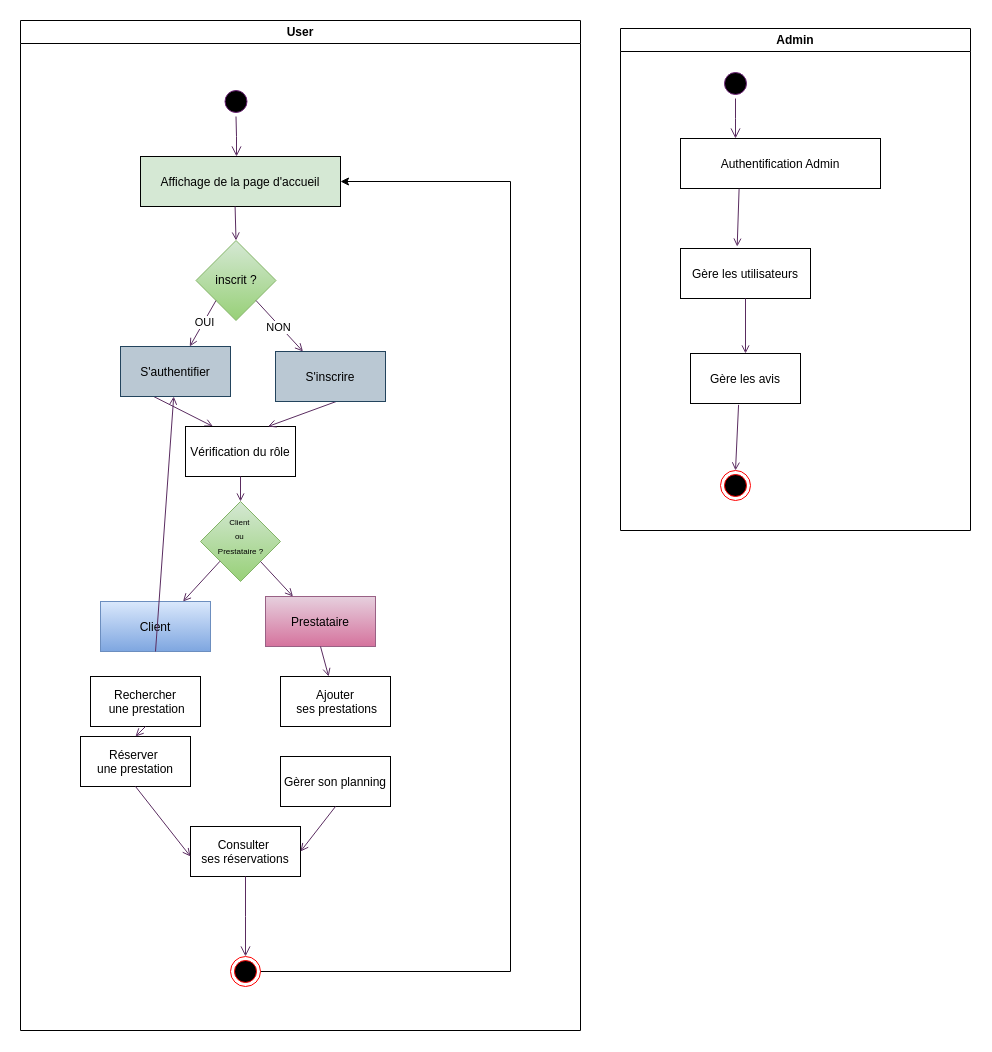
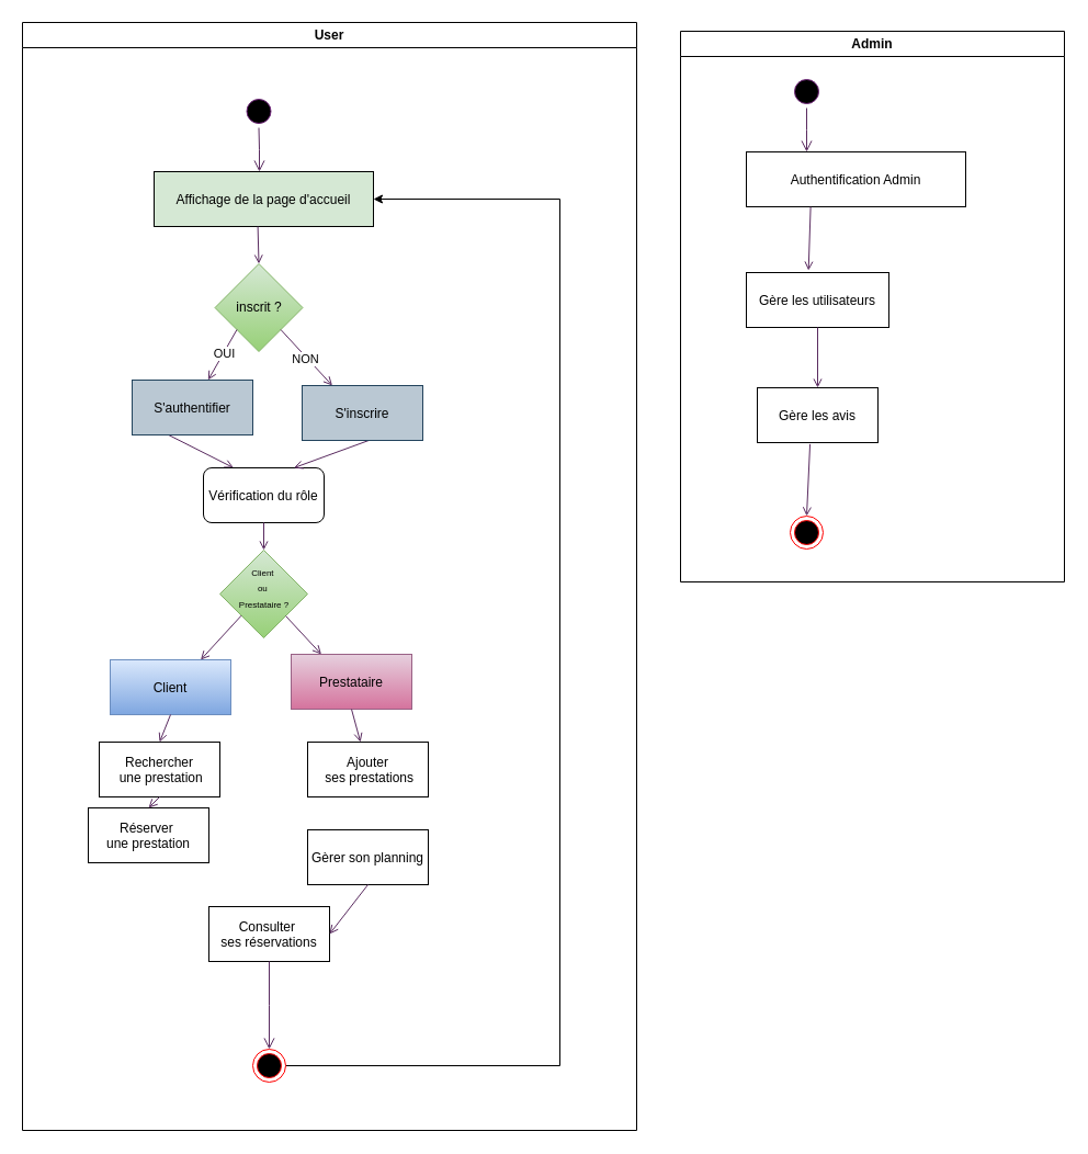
  <mxCell id="0" />
  <mxCell id="1" parent="0" />
  <mxCell id="2" value="User" style="swimlane;whiteSpace=wrap;startSize=23;container=0;" parent="1" vertex="1"><mxGeometry x="20" y="20" width="560" height="1010" as="geometry" /></mxCell>
  <mxCell id="3" value="" style="endArrow=open;strokeColor=light-dark(#5a2c60, #ff9090);endFill=1;rounded=0;exitX=0.28;exitY=0.976;exitDx=0;exitDy=0;exitPerimeter=0;entryX=0.25;entryY=0;entryDx=0;entryDy=0;" parent="2" source="7" target="4" edge="1"><mxGeometry relative="1" as="geometry"><mxPoint x="130" y="376" as="sourcePoint" /><mxPoint x="130" y="416" as="targetPoint" /></mxGeometry></mxCell>
- <mxCell id="4" value="Vérification du rôle" style="container=0;" parent="2" vertex="1"><mxGeometry x="165" y="406" width="110" height="50" as="geometry" /></mxCell>
+ <mxCell id="4" value="Vérification du rôle" style="container=0;rounded=1;" parent="2" vertex="1"><mxGeometry x="165" y="406" width="110" height="50" as="geometry" /></mxCell>
  <mxCell id="5" value="" style="endArrow=open;strokeColor=light-dark(#5a2c60, #ff9090);endFill=1;rounded=0;exitX=0.581;exitY=0.977;exitDx=0;exitDy=0;exitPerimeter=0;entryX=0.75;entryY=0;entryDx=0;entryDy=0;" parent="2" source="10" target="4" edge="1"><mxGeometry relative="1" as="geometry"><mxPoint x="310" y="427" as="sourcePoint" /><mxPoint x="310" y="406" as="targetPoint" /></mxGeometry></mxCell>
  <mxCell id="6" value="inscrit ?" style="rhombus;whiteSpace=wrap;html=1;container=0;fillColor=#d5e8d4;strokeColor=#82b366;gradientColor=#97d077;" parent="2" vertex="1"><mxGeometry x="175.5" y="220" width="80" height="80" as="geometry" /></mxCell>
  <mxCell id="7" value="S'authentifier" style="container=0;fillColor=#bac8d3;strokeColor=#23445d;" parent="2" vertex="1"><mxGeometry x="100" y="326" width="110" height="50" as="geometry" /></mxCell>
  <mxCell id="8" value="" style="endArrow=open;strokeColor=light-dark(#5a2c60, #ff9090);endFill=1;rounded=0;exitX=0;exitY=1;exitDx=0;exitDy=0;" parent="2" source="6" target="7" edge="1"><mxGeometry relative="1" as="geometry"><mxPoint x="168.81" y="294.0" as="sourcePoint" /></mxGeometry></mxCell>
  <mxCell id="9" value="OUI" style="edgeLabel;html=1;align=center;verticalAlign=middle;resizable=0;points=[];container=0;" parent="8" vertex="1" connectable="0"><mxGeometry x="-0.029" y="1" relative="1" as="geometry"><mxPoint y="-2" as="offset" /></mxGeometry></mxCell>
  <mxCell id="10" value="S'inscrire" style="container=0;fillColor=#bac8d3;strokeColor=#23445d;" parent="2" vertex="1"><mxGeometry x="255" y="331" width="110" height="50" as="geometry" /></mxCell>
  <mxCell id="11" value="" style="endArrow=open;strokeColor=light-dark(#5a2c60, #ff9090);endFill=1;rounded=0;exitX=1;exitY=1;exitDx=0;exitDy=0;entryX=0.25;entryY=0;entryDx=0;entryDy=0;" parent="2" source="6" target="10" edge="1"><mxGeometry relative="1" as="geometry"><mxPoint x="267" y="326" as="sourcePoint" /><mxPoint x="305.5" y="376" as="targetPoint" /></mxGeometry></mxCell>
  <mxCell id="12" value="NON" style="edgeLabel;html=1;align=center;verticalAlign=middle;resizable=0;points=[];container=0;" parent="11" vertex="1" connectable="0"><mxGeometry x="-0.017" y="-2" relative="1" as="geometry"><mxPoint as="offset" /></mxGeometry></mxCell>
  <mxCell id="13" value="" style="rhombus;whiteSpace=wrap;html=1;container=0;fillColor=#d5e8d4;gradientColor=#97d077;strokeColor=#82b366;" parent="2" vertex="1"><mxGeometry x="180" y="481" width="80" height="80" as="geometry" /></mxCell>
  <mxCell id="14" value="" style="endArrow=open;strokeColor=light-dark(#5a2c60, #ff9090);endFill=1;rounded=0;exitX=0.5;exitY=1;exitDx=0;exitDy=0;entryX=0.5;entryY=0;entryDx=0;entryDy=0;" parent="2" source="4" target="13" edge="1"><mxGeometry relative="1" as="geometry"><mxPoint x="318" y="386" as="sourcePoint" /><mxPoint x="320" y="426" as="targetPoint" /></mxGeometry></mxCell>
  <mxCell id="15" value="&lt;font style=&quot;font-size: 8px;&quot;&gt;Client&amp;nbsp;&lt;/font&gt;&lt;div&gt;&lt;font style=&quot;font-size: 8px;&quot;&gt;ou&amp;nbsp;&lt;/font&gt;&lt;/div&gt;&lt;div&gt;&lt;font style=&quot;font-size: 8px;&quot;&gt;Prestataire ?&lt;/font&gt;&lt;/div&gt;" style="text;html=1;align=center;verticalAlign=middle;whiteSpace=wrap;rounded=0;" parent="2" vertex="1"><mxGeometry x="187.75" y="490" width="64.5" height="50" as="geometry" /></mxCell>
  <mxCell id="16" value="Affichage de la page d'accueil" style="container=0;fillColor=#d5e8d4;" parent="2" vertex="1"><mxGeometry x="120" y="136" width="200" height="50" as="geometry" /></mxCell>
  <mxCell id="17" value="" style="endArrow=open;strokeColor=light-dark(#5a2c60, #ff9090);endFill=1;rounded=0;exitX=0.473;exitY=1;exitDx=0;exitDy=0;exitPerimeter=0;entryX=0.5;entryY=0;entryDx=0;entryDy=0;" parent="2" source="16" target="6" edge="1"><mxGeometry relative="1" as="geometry"><mxPoint x="229" y="216" as="targetPoint" /></mxGeometry></mxCell>
  <mxCell id="18" value="" style="ellipse;shape=startState;fillColor=#000000;strokeColor=light-dark(#70247a, #FF9090);container=0;" parent="2" vertex="1"><mxGeometry x="200.5" y="66" width="30" height="30" as="geometry" /></mxCell>
  <mxCell id="19" value="" style="edgeStyle=elbowEdgeStyle;elbow=horizontal;verticalAlign=bottom;endArrow=open;endSize=8;strokeColor=light-dark(#5a2c60, #ff9090);endFill=1;rounded=0" parent="2" source="18" target="16" edge="1"><mxGeometry x="160" y="64" as="geometry"><mxPoint x="175" y="134" as="targetPoint" /></mxGeometry></mxCell>
  <mxCell id="20" style="edgeStyle=elbowEdgeStyle;rounded=0;orthogonalLoop=1;jettySize=auto;html=1;exitX=1;exitY=0.5;exitDx=0;exitDy=0;elbow=vertical;entryX=1;entryY=0.5;entryDx=0;entryDy=0;" parent="2" source="21" target="16" edge="1"><mxGeometry relative="1" as="geometry"><mxPoint x="460" y="156" as="targetPoint" /><Array as="points"><mxPoint x="490" y="556" /></Array></mxGeometry></mxCell>
  <mxCell id="21" value="" style="ellipse;html=1;shape=endState;fillColor=#000000;strokeColor=#ff0000;container=0;" parent="2" vertex="1"><mxGeometry x="210" y="936" width="30" height="30" as="geometry" /></mxCell>
  <mxCell id="22" value="Client" style="container=0;fillColor=#dae8fc;gradientColor=#7ea6e0;strokeColor=#6c8ebf;" parent="2" vertex="1"><mxGeometry x="80" y="581" width="110" height="50" as="geometry" /></mxCell>
  <mxCell id="23" value="Prestataire" style="container=0;fillColor=#e6d0de;gradientColor=#d5739d;strokeColor=#996185;" parent="2" vertex="1"><mxGeometry x="245" y="576" width="110" height="50" as="geometry" /></mxCell>
  <mxCell id="24" value="Rechercher&#10; une prestation" style="container=0;" parent="2" vertex="1"><mxGeometry x="70" y="656" width="110" height="50" as="geometry" /></mxCell>
  <mxCell id="25" value="Ajouter&#10; ses prestations" style="container=0;" parent="2" vertex="1"><mxGeometry x="260" y="656" width="110" height="50" as="geometry" /></mxCell>
  <mxCell id="26" value="Réserver &#10;une prestation" style="container=0;" parent="2" vertex="1"><mxGeometry x="60" y="716" width="110" height="50" as="geometry" /></mxCell>
  <mxCell id="27" value="Gèrer son planning" style="container=0;" parent="2" vertex="1"><mxGeometry x="260" y="736" width="110" height="50" as="geometry" /></mxCell>
  <mxCell id="28" value="Consulter &#10;ses réservations" style="container=0;" parent="2" vertex="1"><mxGeometry x="170" y="806" width="110" height="50" as="geometry" /></mxCell>
  <mxCell id="29" value="" style="endArrow=open;strokeColor=light-dark(#5a2c60, #ff9090);endFill=1;rounded=0;exitX=0.183;exitY=1.014;exitDx=0;exitDy=0;entryX=0.75;entryY=0;entryDx=0;entryDy=0;exitPerimeter=0;" parent="2" source="15" target="22" edge="1"><mxGeometry relative="1" as="geometry"><mxPoint x="230" y="466" as="sourcePoint" /><mxPoint x="230" y="491" as="targetPoint" /></mxGeometry></mxCell>
  <mxCell id="30" value="" style="endArrow=open;strokeColor=light-dark(#5a2c60, #ff9090);endFill=1;rounded=0;exitX=1;exitY=1;exitDx=0;exitDy=0;entryX=0.25;entryY=0;entryDx=0;entryDy=0;" parent="2" source="13" target="23" edge="1"><mxGeometry relative="1" as="geometry"><mxPoint x="210" y="551" as="sourcePoint" /><mxPoint x="163" y="586" as="targetPoint" /></mxGeometry></mxCell>
- <mxCell id="31" value="" style="endArrow=open;strokeColor=light-dark(#5a2c60, #ff9090);endFill=1;rounded=0;exitX=0.5;exitY=1;exitDx=0;exitDy=0;" parent="2" source="22" target="7" edge="1"><mxGeometry relative="1" as="geometry"><mxPoint x="210" y="551" as="sourcePoint" /><mxPoint x="163" y="586" as="targetPoint" /></mxGeometry></mxCell>
+ <mxCell id="31" value="" style="endArrow=open;strokeColor=light-dark(#5a2c60, #ff9090);endFill=1;rounded=0;exitX=0.5;exitY=1;exitDx=0;exitDy=0;entryX=0.5;entryY=0;entryDx=0;entryDy=0;" parent="2" source="22" target="24" edge="1"><mxGeometry relative="1" as="geometry"><mxPoint x="210" y="551" as="sourcePoint" /><mxPoint x="163" y="586" as="targetPoint" /></mxGeometry></mxCell>
  <mxCell id="32" value="" style="endArrow=open;strokeColor=light-dark(#5a2c60, #ff9090);endFill=1;rounded=0;exitX=0.5;exitY=1;exitDx=0;exitDy=0;entryX=0.5;entryY=0;entryDx=0;entryDy=0;" parent="2" source="24" target="26" edge="1"><mxGeometry relative="1" as="geometry"><mxPoint x="135" y="636" as="sourcePoint" /><mxPoint x="135" y="666" as="targetPoint" /></mxGeometry></mxCell>
- <mxCell id="33" value="" style="endArrow=open;strokeColor=light-dark(#5a2c60, #ff9090);endFill=1;rounded=0;exitX=0.5;exitY=1;exitDx=0;exitDy=0;entryX=0;entryY=0.6;entryDx=0;entryDy=0;entryPerimeter=0;" parent="2" source="26" target="28" edge="1"><mxGeometry relative="1" as="geometry"><mxPoint x="145" y="646" as="sourcePoint" /><mxPoint x="145" y="676" as="targetPoint" /></mxGeometry></mxCell>
  <mxCell id="34" value="" style="endArrow=open;strokeColor=light-dark(#5a2c60, #ff9090);endFill=1;rounded=0;exitX=0.5;exitY=1;exitDx=0;exitDy=0;" parent="2" source="23" target="25" edge="1"><mxGeometry relative="1" as="geometry"><mxPoint x="155" y="656" as="sourcePoint" /><mxPoint x="155" y="686" as="targetPoint" /></mxGeometry></mxCell>
  <mxCell id="35" value="" style="endArrow=open;strokeColor=light-dark(#5a2c60, #ff9090);endFill=1;rounded=0;exitX=0.5;exitY=1;exitDx=0;exitDy=0;entryX=1;entryY=0.5;entryDx=0;entryDy=0;" parent="2" source="27" target="28" edge="1"><mxGeometry relative="1" as="geometry"><mxPoint x="135" y="796" as="sourcePoint" /><mxPoint x="180" y="846" as="targetPoint" /></mxGeometry></mxCell>
  <mxCell id="36" value="" style="edgeStyle=elbowEdgeStyle;elbow=horizontal;verticalAlign=bottom;endArrow=open;endSize=8;strokeColor=light-dark(#5a2c60, #ff9090);endFill=1;rounded=0;exitX=0.5;exitY=1;exitDx=0;exitDy=0;entryX=0.5;entryY=0;entryDx=0;entryDy=0;" parent="2" source="28" target="21" edge="1"><mxGeometry x="100" y="-40" as="geometry"><mxPoint x="230.5" y="916" as="targetPoint" /><mxPoint x="230.5" y="876" as="sourcePoint" /></mxGeometry></mxCell>
  <mxCell id="37" value="Admin" style="swimlane;whiteSpace=wrap" parent="1" vertex="1"><mxGeometry x="620" y="28" width="350" height="502" as="geometry" /></mxCell>
  <mxCell id="38" value="" style="ellipse;shape=startState;fillColor=#000000;strokeColor=light-dark(#70247a, #FF9090);" parent="37" vertex="1"><mxGeometry x="100" y="40" width="30" height="30" as="geometry" /></mxCell>
  <mxCell id="39" value="" style="edgeStyle=elbowEdgeStyle;elbow=horizontal;verticalAlign=bottom;endArrow=open;endSize=8;strokeColor=light-dark(#5a2c60, #ff9090);endFill=1;rounded=0" parent="37" source="38" target="40" edge="1"><mxGeometry x="100" y="40" as="geometry"><mxPoint x="115" y="110" as="targetPoint" /></mxGeometry></mxCell>
  <mxCell id="40" value="Authentification Admin" style="" parent="37" vertex="1"><mxGeometry x="60" y="110" width="200" height="50" as="geometry" /></mxCell>
  <mxCell id="41" value="Gère les utilisateurs" style="" parent="37" vertex="1"><mxGeometry x="60" y="220" width="130" height="50" as="geometry" /></mxCell>
  <mxCell id="42" value="" style="endArrow=open;strokeColor=light-dark(#5a2c60, #ff9090);endFill=1;rounded=0;exitX=0.293;exitY=1.004;exitDx=0;exitDy=0;exitPerimeter=0;entryX=0.436;entryY=-0.038;entryDx=0;entryDy=0;entryPerimeter=0;" parent="37" source="40" target="41" edge="1"><mxGeometry relative="1" as="geometry" /></mxCell>
  <mxCell id="43" value="Gère les avis" style="" parent="37" vertex="1"><mxGeometry x="70" y="325" width="110" height="50" as="geometry" /></mxCell>
  <mxCell id="44" value="" style="endArrow=open;strokeColor=light-dark(#5a2c60, #ff9090);endFill=1;rounded=0" parent="37" source="41" target="43" edge="1"><mxGeometry relative="1" as="geometry" /></mxCell>
  <mxCell id="45" value="" style="ellipse;html=1;shape=endState;fillColor=#000000;strokeColor=#ff0000;" parent="37" vertex="1"><mxGeometry x="100" y="442" width="30" height="30" as="geometry" /></mxCell>
  <mxCell id="46" value="" style="endArrow=open;strokeColor=light-dark(#5a2c60, #ff9090);endFill=1;rounded=0;exitX=0.437;exitY=1.027;exitDx=0;exitDy=0;exitPerimeter=0;entryX=0.5;entryY=0;entryDx=0;entryDy=0;" parent="37" source="43" target="45" edge="1"><mxGeometry relative="1" as="geometry"><mxPoint x="118" y="462" as="sourcePoint" /><mxPoint x="112" y="517" as="targetPoint" /></mxGeometry></mxCell>
